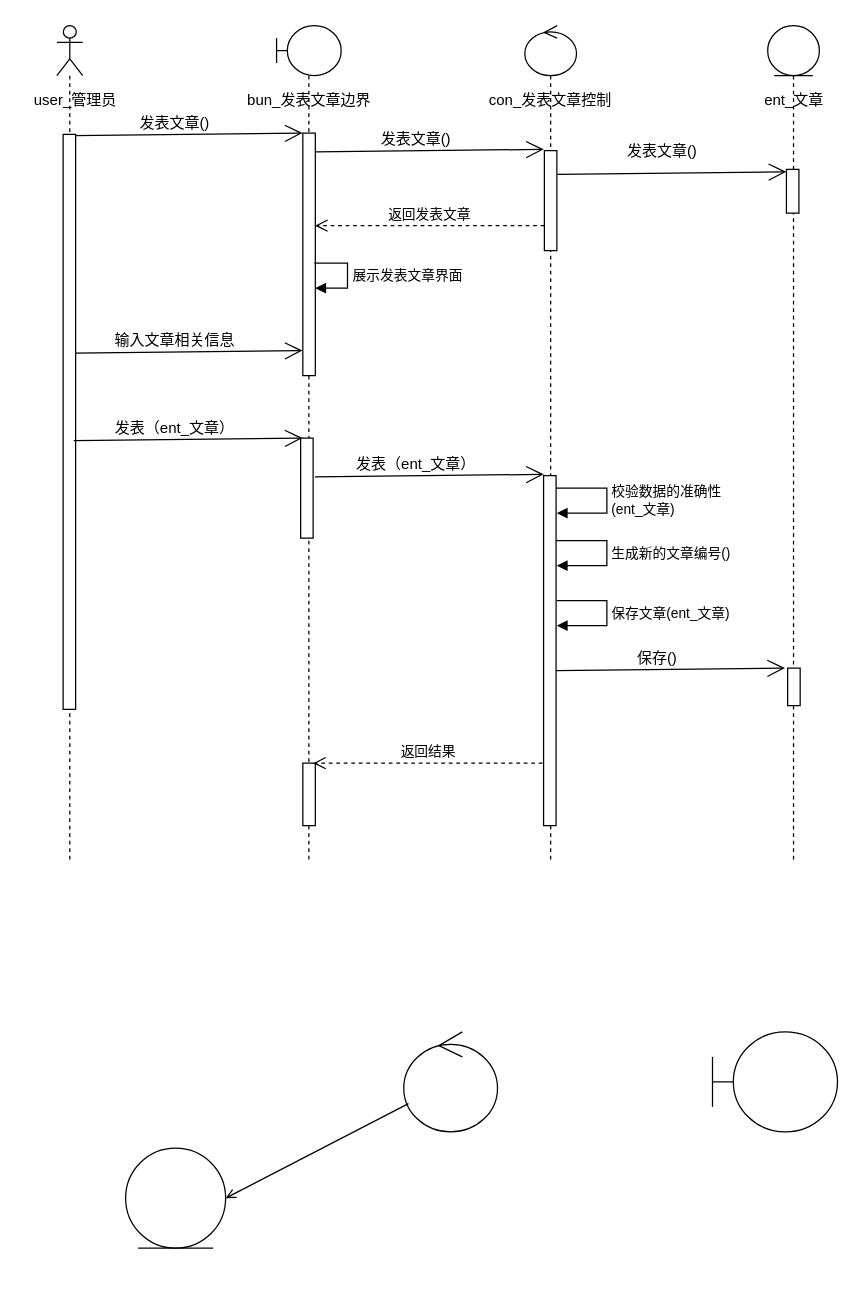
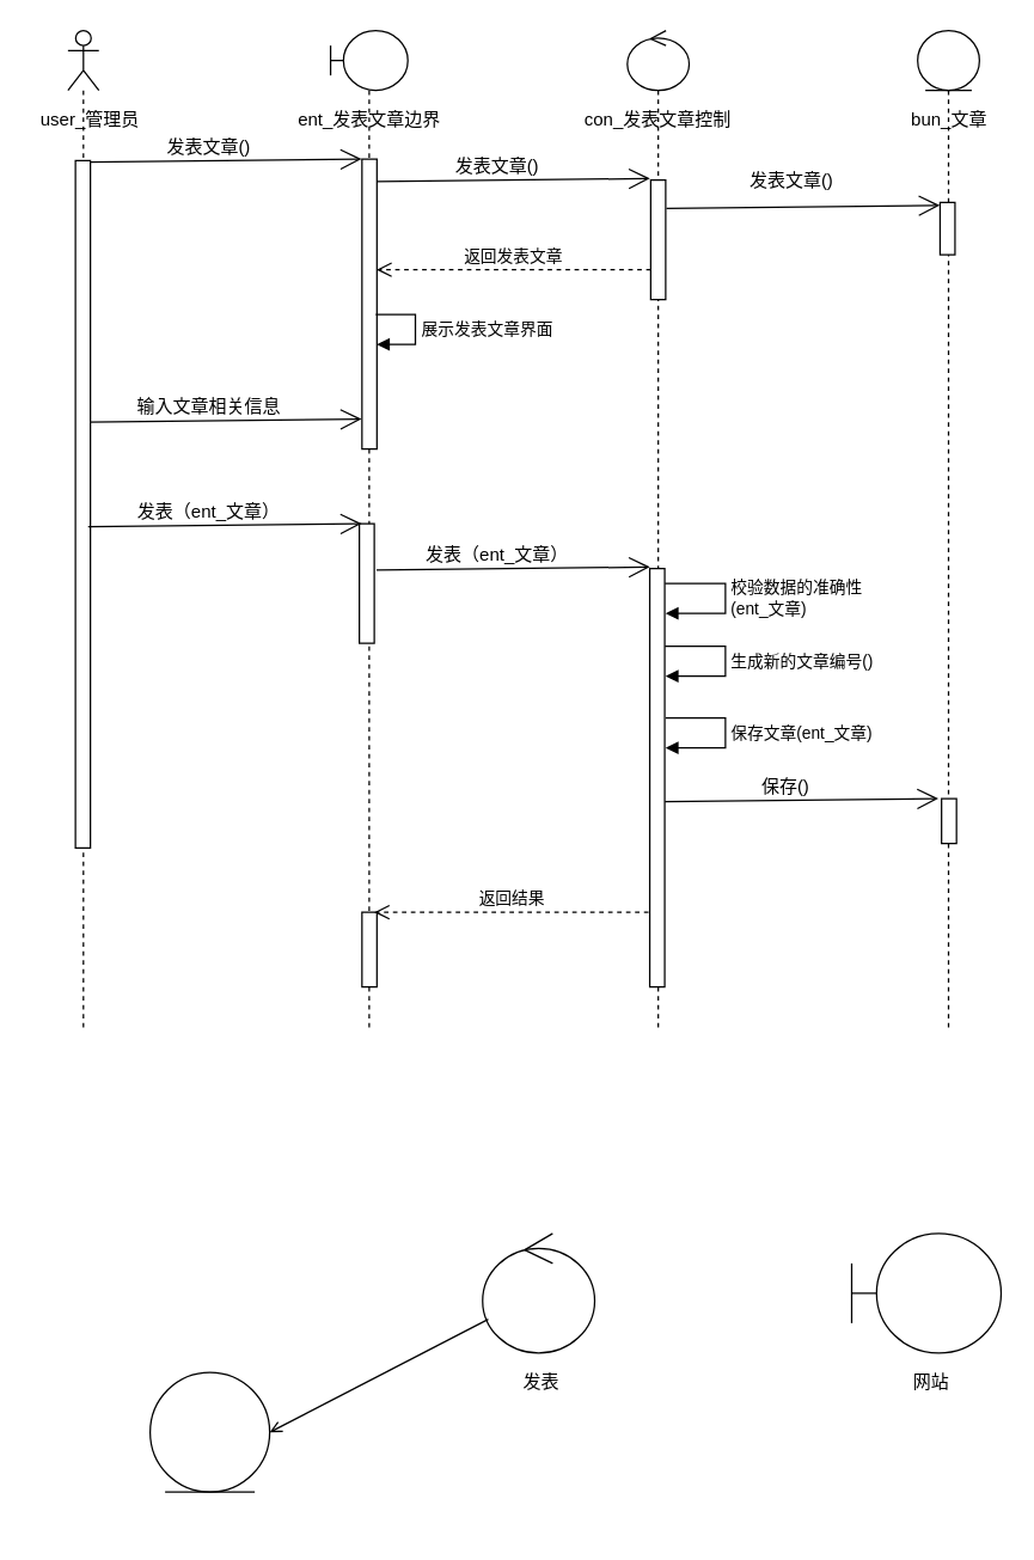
  <mxCell id="0" />
  <mxCell id="1" parent="0" />
  <mxCell id="2" value="" style="group" vertex="1" connectable="0" parent="1"><mxGeometry x="322.5" y="825" width="75" height="110" as="geometry" /></mxCell>
  <mxCell id="3" value="" style="ellipse;shape=umlControl;whiteSpace=wrap;html=1;" vertex="1" parent="2"><mxGeometry width="75" height="80" as="geometry" /></mxCell>
+ <mxCell id="4" value="发表" style="text;html=1;resizable=0;points=[];autosize=1;align=left;verticalAlign=top;spacingTop=-4;" vertex="1" parent="2"><mxGeometry x="25" y="90" width="40" height="20" as="geometry" /></mxCell>
  <mxCell id="5" value="" style="group" vertex="1" connectable="0" parent="1"><mxGeometry x="569.5" y="825" width="100" height="110" as="geometry" /></mxCell>
  <mxCell id="6" value="" style="shape=umlBoundary;whiteSpace=wrap;html=1;" vertex="1" parent="5"><mxGeometry width="100" height="80" as="geometry" /></mxCell>
+ <mxCell id="7" value="网站" style="text;html=1;resizable=0;points=[];autosize=1;align=left;verticalAlign=top;spacingTop=-4;" vertex="1" parent="5"><mxGeometry x="39" y="90" width="40" height="20" as="geometry" /></mxCell>
  <mxCell id="8" value="" style="group" vertex="1" connectable="0" parent="1"><mxGeometry x="100" y="918" width="80" height="104" as="geometry" /></mxCell>
  <mxCell id="9" value="" style="ellipse;shape=umlEntity;whiteSpace=wrap;html=1;" vertex="1" parent="8"><mxGeometry width="80" height="80" as="geometry" /></mxCell>
  <mxCell id="10" style="rounded=0;orthogonalLoop=1;jettySize=auto;html=1;entryX=1;entryY=0.5;entryDx=0;entryDy=0;endArrow=open;endFill=0;" edge="1" parent="1" source="3" target="9"><mxGeometry relative="1" as="geometry" /></mxCell>
  <mxCell id="11" value="" style="group;container=1;" parent="1" vertex="1" connectable="0"><mxGeometry x="60" y="135" width="183" height="2" as="geometry"><mxRectangle x="225" y="245" width="50" height="40" as="alternateBounds" /></mxGeometry></mxCell>
  <mxCell id="12" value="" style="group" parent="1" vertex="1" connectable="0"><mxGeometry x="186.5" y="20" width="127" height="670" as="geometry" /></mxCell>
  <mxCell id="13" value="" style="shape=umlLifeline;participant=umlBoundary;perimeter=lifelinePerimeter;whiteSpace=wrap;html=1;container=1;collapsible=0;recursiveResize=0;verticalAlign=top;spacingTop=36;labelBackgroundColor=#ffffff;outlineConnect=0;size=40;" parent="12" vertex="1"><mxGeometry x="34.263" width="51.695" height="670" as="geometry" /></mxCell>
  <mxCell id="14" value="" style="html=1;points=[];perimeter=orthogonalPerimeter;" parent="13" vertex="1"><mxGeometry x="21" y="86" width="10" height="194" as="geometry" /></mxCell>
  <mxCell id="15" value="" style="html=1;points=[];perimeter=orthogonalPerimeter;" parent="13" vertex="1"><mxGeometry x="19.237" y="330" width="10" height="80" as="geometry" /></mxCell>
  <mxCell id="16" value="" style="html=1;points=[];perimeter=orthogonalPerimeter;" parent="13" vertex="1"><mxGeometry x="21" y="590" width="10" height="50" as="geometry" /></mxCell>
- <mxCell id="17" value="bun_发表文章边界" style="text;html=1;strokeColor=none;fillColor=none;align=center;verticalAlign=middle;whiteSpace=wrap;rounded=0;" parent="12" vertex="1"><mxGeometry y="50" width="120" height="20" as="geometry" /></mxCell>
+ <mxCell id="17" value="ent_发表文章边界" style="text;html=1;strokeColor=none;fillColor=none;align=center;verticalAlign=middle;whiteSpace=wrap;rounded=0;" parent="12" vertex="1"><mxGeometry y="50" width="120" height="20" as="geometry" /></mxCell>
  <mxCell id="18" value="返回发表文章" style="html=1;verticalAlign=bottom;endArrow=open;dashed=1;endSize=8;" parent="12" edge="1"><mxGeometry relative="1" as="geometry"><mxPoint x="248.5" y="160" as="sourcePoint" /><mxPoint x="65" y="160" as="targetPoint" /></mxGeometry></mxCell>
  <mxCell id="19" value="展示发表文章界面" style="edgeStyle=orthogonalEdgeStyle;html=1;align=left;spacingLeft=2;endArrow=block;rounded=0;" parent="12" target="14" edge="1"><mxGeometry relative="1" as="geometry"><mxPoint x="64.5" y="190" as="sourcePoint" /><Array as="points"><mxPoint x="91" y="190" /><mxPoint x="91" y="210" /></Array><mxPoint x="69.5" y="210" as="targetPoint" /></mxGeometry></mxCell>
  <mxCell id="20" value="" style="group" parent="12" vertex="1" connectable="0"><mxGeometry x="-128" y="260" width="183" height="2" as="geometry" /></mxCell>
  <mxCell id="21" value="" style="endArrow=open;endFill=1;endSize=12;html=1;entryX=0.15;entryY=0.07;entryDx=0;entryDy=0;entryPerimeter=0;" parent="20" edge="1"><mxGeometry width="160" relative="1" as="geometry"><mxPoint y="2" as="sourcePoint" /><mxPoint x="183" as="targetPoint" /></mxGeometry></mxCell>
  <mxCell id="22" value="输入文章相关信息" style="text;html=1;resizable=0;points=[];align=center;verticalAlign=middle;labelBackgroundColor=#ffffff;" parent="21" vertex="1" connectable="0"><mxGeometry x="-0.278" y="2" relative="1" as="geometry"><mxPoint x="14" y="-8" as="offset" /></mxGeometry></mxCell>
  <mxCell id="23" value="" style="group" parent="12" vertex="1" connectable="0"><mxGeometry x="-121" y="410" width="183" height="2" as="geometry" /></mxCell>
  <mxCell id="24" value="" style="group" parent="12" vertex="1" connectable="0"><mxGeometry x="-128" y="86" width="183" height="2" as="geometry" /></mxCell>
  <mxCell id="25" value="" style="endArrow=open;endFill=1;endSize=12;html=1;entryX=0.15;entryY=0.07;entryDx=0;entryDy=0;entryPerimeter=0;" parent="24" edge="1"><mxGeometry width="160" relative="1" as="geometry"><mxPoint y="2" as="sourcePoint" /><mxPoint x="183" as="targetPoint" /></mxGeometry></mxCell>
  <mxCell id="26" value="发表文章()" style="text;html=1;resizable=0;points=[];align=center;verticalAlign=middle;labelBackgroundColor=#ffffff;" parent="25" vertex="1" connectable="0"><mxGeometry x="-0.278" y="2" relative="1" as="geometry"><mxPoint x="14" y="-8" as="offset" /></mxGeometry></mxCell>
  <mxCell id="27" value="" style="group" parent="1" vertex="1" connectable="0"><mxGeometry x="20" y="20" width="80" height="670" as="geometry" /></mxCell>
  <mxCell id="28" value="" style="shape=umlLifeline;participant=umlActor;perimeter=lifelinePerimeter;whiteSpace=wrap;html=1;container=1;collapsible=0;recursiveResize=0;verticalAlign=top;spacingTop=36;labelBackgroundColor=#ffffff;outlineConnect=0;" parent="27" vertex="1"><mxGeometry x="25" width="20.678" height="670" as="geometry" /></mxCell>
  <mxCell id="29" value="" style="html=1;points=[];perimeter=orthogonalPerimeter;" parent="28" vertex="1"><mxGeometry x="5" y="87" width="10" height="460" as="geometry" /></mxCell>
  <mxCell id="30" value="user_管理员" style="text;html=1;strokeColor=none;fillColor=none;align=center;verticalAlign=middle;whiteSpace=wrap;rounded=0;" parent="27" vertex="1"><mxGeometry y="50" width="80" height="20" as="geometry" /></mxCell>
  <mxCell id="31" value="" style="group" parent="1" vertex="1" connectable="0"><mxGeometry x="599.5" y="20" width="70" height="670" as="geometry" /></mxCell>
  <mxCell id="32" value="" style="shape=umlLifeline;participant=umlEntity;perimeter=lifelinePerimeter;whiteSpace=wrap;html=1;container=1;collapsible=0;recursiveResize=0;verticalAlign=top;spacingTop=36;labelBackgroundColor=#ffffff;outlineConnect=0;" parent="31" vertex="1"><mxGeometry x="14.144" width="41.356" height="670" as="geometry" /></mxCell>
  <mxCell id="33" value="" style="html=1;points=[];perimeter=orthogonalPerimeter;" parent="32" vertex="1"><mxGeometry x="15" y="115" width="10" height="35" as="geometry" /></mxCell>
  <mxCell id="34" value="" style="html=1;points=[];perimeter=orthogonalPerimeter;" parent="32" vertex="1"><mxGeometry x="16" y="514" width="10" height="30" as="geometry" /></mxCell>
- <mxCell id="35" value="ent_文章" style="text;html=1;strokeColor=none;fillColor=none;align=center;verticalAlign=middle;whiteSpace=wrap;rounded=0;" parent="31" vertex="1"><mxGeometry y="50" width="70" height="20" as="geometry" /></mxCell>
+ <mxCell id="35" value="bun_文章" style="text;html=1;strokeColor=none;fillColor=none;align=center;verticalAlign=middle;whiteSpace=wrap;rounded=0;" parent="31" vertex="1"><mxGeometry y="50" width="70" height="20" as="geometry" /></mxCell>
  <mxCell id="36" value="" style="group" parent="1" vertex="1" connectable="0"><mxGeometry x="385" y="20" width="110" height="670" as="geometry" /></mxCell>
  <mxCell id="37" value="" style="shape=umlLifeline;participant=umlControl;perimeter=lifelinePerimeter;whiteSpace=wrap;html=1;container=1;collapsible=0;recursiveResize=0;verticalAlign=top;spacingTop=36;labelBackgroundColor=#ffffff;outlineConnect=0;" parent="36" vertex="1"><mxGeometry x="34.364" width="41.356" height="670" as="geometry" /></mxCell>
  <mxCell id="38" value="" style="html=1;points=[];perimeter=orthogonalPerimeter;" parent="37" vertex="1"><mxGeometry x="15.636" y="100" width="10" height="80" as="geometry" /></mxCell>
  <mxCell id="39" value="" style="html=1;points=[];perimeter=orthogonalPerimeter;" parent="37" vertex="1"><mxGeometry x="15" y="360" width="10" height="280" as="geometry" /></mxCell>
  <mxCell id="40" value="con_发表文章控制" style="text;html=1;strokeColor=none;fillColor=none;align=center;verticalAlign=middle;whiteSpace=wrap;rounded=0;" parent="36" vertex="1"><mxGeometry y="50" width="110" height="20" as="geometry" /></mxCell>
  <mxCell id="41" value="" style="endArrow=open;endFill=1;endSize=12;html=1;entryX=0.15;entryY=0.07;entryDx=0;entryDy=0;entryPerimeter=0;" parent="36" edge="1"><mxGeometry width="160" relative="1" as="geometry"><mxPoint x="-133.5" y="361" as="sourcePoint" /><mxPoint x="49.5" y="359" as="targetPoint" /></mxGeometry></mxCell>
  <mxCell id="42" value="发表（ent_文章）" style="text;html=1;resizable=0;points=[];align=center;verticalAlign=middle;labelBackgroundColor=#ffffff;" parent="41" vertex="1" connectable="0"><mxGeometry x="-0.278" y="2" relative="1" as="geometry"><mxPoint x="14" y="-8" as="offset" /></mxGeometry></mxCell>
  <mxCell id="43" value="返回结果" style="html=1;verticalAlign=bottom;endArrow=open;dashed=1;endSize=8;" parent="36" edge="1"><mxGeometry relative="1" as="geometry"><mxPoint x="48.5" y="590" as="sourcePoint" /><mxPoint x="-135" y="590" as="targetPoint" /></mxGeometry></mxCell>
  <mxCell id="44" value="" style="endArrow=open;endFill=1;endSize=12;html=1;entryX=0.15;entryY=0.07;entryDx=0;entryDy=0;entryPerimeter=0;" parent="1" edge="1"><mxGeometry width="160" relative="1" as="geometry"><mxPoint x="445.5" y="139" as="sourcePoint" /><mxPoint x="628.5" y="137" as="targetPoint" /></mxGeometry></mxCell>
  <mxCell id="45" value="发表文章()" style="text;html=1;resizable=0;points=[];align=center;verticalAlign=middle;labelBackgroundColor=#ffffff;" parent="44" vertex="1" connectable="0"><mxGeometry x="-0.278" y="2" relative="1" as="geometry"><mxPoint x="17.5" y="-15.5" as="offset" /></mxGeometry></mxCell>
  <mxCell id="46" value="" style="group" parent="1" vertex="1" connectable="0"><mxGeometry x="58.5" y="350" width="183" height="2" as="geometry" /></mxCell>
  <mxCell id="47" value="" style="endArrow=open;endFill=1;endSize=12;html=1;entryX=0.15;entryY=0.07;entryDx=0;entryDy=0;entryPerimeter=0;" parent="46" edge="1"><mxGeometry width="160" relative="1" as="geometry"><mxPoint y="2" as="sourcePoint" /><mxPoint x="183" as="targetPoint" /></mxGeometry></mxCell>
  <mxCell id="48" value="发表（ent_文章）" style="text;html=1;resizable=0;points=[];align=center;verticalAlign=middle;labelBackgroundColor=#ffffff;" parent="47" vertex="1" connectable="0"><mxGeometry x="-0.278" y="2" relative="1" as="geometry"><mxPoint x="14" y="-8" as="offset" /></mxGeometry></mxCell>
  <mxCell id="49" value="" style="group" parent="1" vertex="1" connectable="0"><mxGeometry x="251.5" y="119" width="183" height="2" as="geometry" /></mxCell>
  <mxCell id="50" value="" style="endArrow=open;endFill=1;endSize=12;html=1;entryX=0.15;entryY=0.07;entryDx=0;entryDy=0;entryPerimeter=0;" parent="49" edge="1"><mxGeometry width="160" relative="1" as="geometry"><mxPoint y="2" as="sourcePoint" /><mxPoint x="183" as="targetPoint" /></mxGeometry></mxCell>
  <mxCell id="51" value="发表文章()" style="text;html=1;resizable=0;points=[];align=center;verticalAlign=middle;labelBackgroundColor=#ffffff;" parent="50" vertex="1" connectable="0"><mxGeometry x="-0.278" y="2" relative="1" as="geometry"><mxPoint x="14" y="-8" as="offset" /></mxGeometry></mxCell>
  <mxCell id="52" value="校验数据的准确性&lt;br&gt;(ent_文章)" style="edgeStyle=orthogonalEdgeStyle;html=1;align=left;spacingLeft=2;endArrow=block;rounded=0;" parent="1" edge="1"><mxGeometry relative="1" as="geometry"><mxPoint x="444.5" y="390" as="sourcePoint" /><Array as="points"><mxPoint x="485" y="390" /><mxPoint x="485" y="410" /></Array><mxPoint x="445" y="410" as="targetPoint" /></mxGeometry></mxCell>
  <mxCell id="53" value="生成新的文章编号()" style="edgeStyle=orthogonalEdgeStyle;html=1;align=left;spacingLeft=2;endArrow=block;rounded=0;" parent="1" edge="1"><mxGeometry relative="1" as="geometry"><mxPoint x="444.5" y="432" as="sourcePoint" /><Array as="points"><mxPoint x="485" y="432" /><mxPoint x="485" y="452" /></Array><mxPoint x="445" y="452" as="targetPoint" /></mxGeometry></mxCell>
  <mxCell id="54" value="保存文章(ent_文章)" style="edgeStyle=orthogonalEdgeStyle;html=1;align=left;spacingLeft=2;endArrow=block;rounded=0;" parent="1" edge="1"><mxGeometry relative="1" as="geometry"><mxPoint x="445" y="480" as="sourcePoint" /><Array as="points"><mxPoint x="485" y="480" /><mxPoint x="485" y="500" /></Array><mxPoint x="445" y="500" as="targetPoint" /></mxGeometry></mxCell>
  <mxCell id="55" value="" style="endArrow=open;endFill=1;endSize=12;html=1;entryX=0.15;entryY=0.07;entryDx=0;entryDy=0;entryPerimeter=0;" parent="1" edge="1"><mxGeometry width="160" relative="1" as="geometry"><mxPoint x="444.5" y="536" as="sourcePoint" /><mxPoint x="627.5" y="534" as="targetPoint" /></mxGeometry></mxCell>
  <mxCell id="56" value="保存()" style="text;html=1;resizable=0;points=[];align=center;verticalAlign=middle;labelBackgroundColor=#ffffff;" parent="55" vertex="1" connectable="0"><mxGeometry x="-0.278" y="2" relative="1" as="geometry"><mxPoint x="14" y="-8" as="offset" /></mxGeometry></mxCell>
